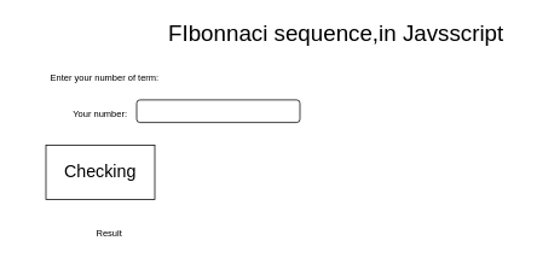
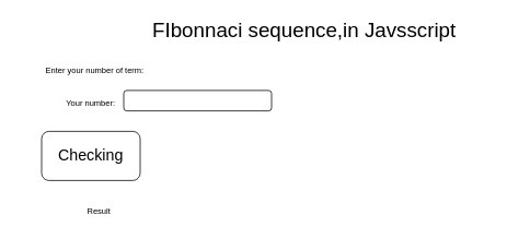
  <mxCell id="0" />
  <mxCell id="1" parent="0" />
  <mxCell id="2" value="&lt;font style=&quot;font-size: 25px;&quot;&gt;FIbonnaci sequence,in Javsscript&lt;/font&gt;" style="text;html=1;strokeColor=none;fillColor=none;align=center;verticalAlign=middle;whiteSpace=wrap;rounded=0;" vertex="1" parent="1"><mxGeometry x="145" y="20" width="450" height="30" as="geometry" /></mxCell>
  <mxCell id="3" value="Enter your number of term:" style="text;html=1;strokeColor=none;fillColor=none;align=center;verticalAlign=middle;whiteSpace=wrap;rounded=0;fontSize=10;" vertex="1" parent="1"><mxGeometry y="70" width="190" height="30" as="geometry" x="20" /></mxCell>
  <mxCell id="4" value="Your number:" style="text;html=1;strokeColor=none;fillColor=none;align=center;verticalAlign=middle;whiteSpace=wrap;rounded=0;fontSize=10;" vertex="1" parent="1"><mxGeometry x="70" y="110" width="80" height="30" as="geometry" /></mxCell>
  <mxCell id="5" value="" style="rounded=1;whiteSpace=wrap;html=1;fontSize=10;" vertex="1" parent="1"><mxGeometry x="150" y="110" width="180" height="25" as="geometry" /></mxCell>
- <mxCell id="6" value="&lt;font style=&quot;font-size: 19px;&quot;&gt;Checking&lt;/font&gt;" style="whiteSpace=wrap;html=1;fontSize=10;rounded=0;" vertex="1" parent="1"><mxGeometry x="50" y="160" width="120" height="60" as="geometry" /></mxCell>
+ <mxCell id="6" value="&lt;font style=&quot;font-size: 19px;&quot;&gt;Checking&lt;/font&gt;" style="rounded=1;whiteSpace=wrap;html=1;fontSize=10;" vertex="1" parent="1"><mxGeometry x="50" y="160" width="120" height="60" as="geometry" /></mxCell>
  <mxCell id="7" value="&lt;font style=&quot;font-size: 10px;&quot;&gt;Result&lt;/font&gt;" style="text;html=1;strokeColor=none;fillColor=none;align=center;verticalAlign=middle;whiteSpace=wrap;rounded=0;fontSize=19;" vertex="1" parent="1"><mxGeometry x="90" y="240" width="60" height="30" as="geometry" /></mxCell>
